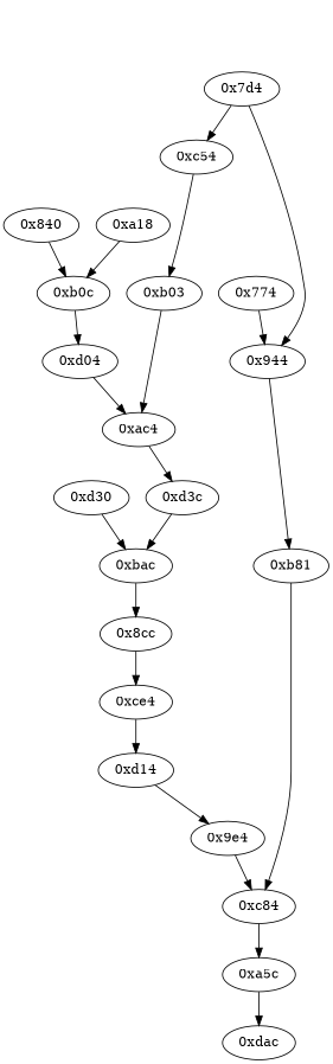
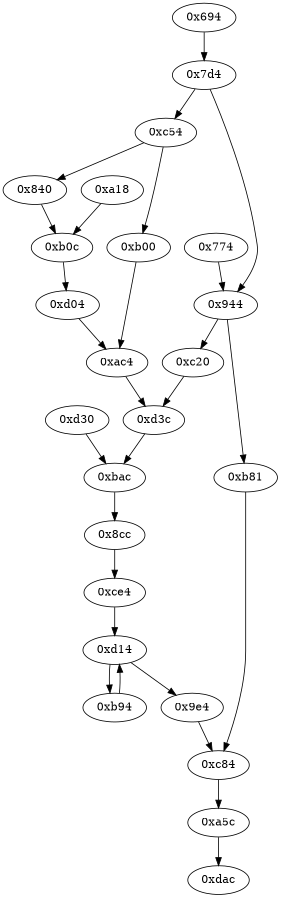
  strict digraph {
    node [opcode="[u'ldr', u'mov', u'b']"]
    "0xbac" [opcode="[u'ldr', u'ldr', u'cmp', u'mov', u'strb', u'ldr', u'ldr', u'ldr', u'add', u'sub', u'sub', u'mul', u'mov', u'eor', u'and', u'ldr', u'ldr', u'mov', u'cmp', u'mov', u'cmp', u'mov', u'mov', u'cmp', u'mov', u'mov', u'teq', u'mov', u'b']"]
    "0xd30"
    "0x8cc" [opcode="[u'ldrb', u'ldr', u'ldr', u'b']"]
    "0xce4" [opcode="[u'ldr', u'ldr', u'bl', u'ldr']"]
-   "0xb00" [opcode="[u'ldr', u'add', u'b']" label="0xb03"]
+   "0xb00" [opcode="[u'ldr', u'add', u'b']"]
    "0xac4" [opcode="[u'ldr', u'ldr', u'ldr', u'ldr', u'strb', u'ldr', u'add', u'add', u'sub', u'str', u'ldr', u'asr', u'add', u'asr', u'b']"]
    "0xd3c" [opcode="[u'ldr', u'str', u'ldr', u'str', u'ldr', u'ldr', u'ldr', u'sub', u'sub', u'add', u'mul', u'mov', u'eor', u'and', u'ldr', u'mov', u'ldr', u'cmp', u'mov', u'cmp', u'mov', u'mov', u'cmp', u'mov', u'mov', u'teq', u'mov', u'b']"]
    n8 [label="0xb81" opcode="[u'mov']"]
    "0xc84" [opcode="[u'ldr', u'mov', u'str', u'ldr', u'ldr', u'sub', u'mul', u'mov', u'eor', u'and', u'ldr', u'mov', u'ldr', u'cmp', u'mov', u'teq', u'ldr', u'mov', u'cmp', u'mov', u'mov']"]
    "0xa5c" [opcode="[u'ldr', u'ldr', u'mov', u'ldr', u'ldr', u'sub', u'cmp', u'mul', u'mov', u'mvn', u'mov', u'orr', u'ldr', u'cmn', u'mov', u'teq', u'ldr', u'b']"]
    "0xdac" [opcode="[u'ldr', u'ldr', u'ldr', u'ldr', u'ldr', u'sub', u'sub', u'pop']"]
    "0x944" [opcode="[u'sub', u'mov', u'ldr', u'str', u'mov', u'mov', u'cmp', u'ldr', u'mov', u'strb', u'ldr', u'ldr', u'ldr', u'cmp', u'mov', u'rsb', u'mvn', u'mul', u'ldr', u'mvn', u'mov', u'orr', u'cmn', u'mov', u'teq', u'ldr', u'mov', u'cmn', u'mov', u'b']"]
+   "0xc20" [opcode="[u'ldr', u'str', u'ldr', u'ldr', u'ldr', u'ldrb', u'str', u'mov', u'str', u'ldr']"]
    "0xc54" [opcode="[u'ldr', u'asr', u'add', u'bic', u'sub', u'str', u'ldr', u'ldr', u'ldr', u'cmp', u'mov', u'b']"]
    "0x840" [opcode="[u'ldr', u'ldr', u'ldr', u'sub', u'mul', u'mov', u'eor', u'and', u'ldr', u'mov', u'ldr', u'cmp', u'mov', u'cmp', u'mov', u'mov', u'cmp', u'mov', u'mov', u'teq', u'mov', u'b']"]
    "0xb0c" [opcode="[u'ldr', u'ldr', u'mov', u'sub', u'add', u'add', u'ldr', u'str', u'ldr', u'ldr', u'ldr', u'rsb', u'mvn', u'cmp', u'mul', u'mov', u'mvn', u'mov', u'orr', u'ldr', u'cmn', u'mov', u'teq', u'mov']"]
    "0xd04" [opcode="[u'ldr']"]
    "0xd14" [opcode="[u'str', u'ldr', u'ldr', u'ldr', u'cmp', u'mov', u'b']"]
    "0x9e4"
+   "0xb94" [opcode="[u'ldr', u'ldr', u'ldrb', u'bl', u'ldr', u'b']"]
    "0x774" [opcode="[u'ldr', u'cmp', u'mov', u'mov']"]
+   "0x694" [opcode="[u'push', u'add', u'sub', u'str', u'ldr', u'str', u'mvn', u'ldr', u'ldr', u'str', u'ldr', u'ldr', u'ldr', u'sub', u'sub', u'add', u'mul', u'mov', u'eor', u'tst', u'ldr', u'mov', u'mov', u'strb', u'ldr', u'cmp', u'mov', u'strb', u'ldr', u'ldr', u'str', u'ldr', u'str', u'ldr', u'str', u'ldr', u'str', u'ldr', u'ldr', u'str', u'ldr', u'str', u'ldr', u'ldr', u'ldr', u'ldr', u'ldr', u'str', u'ldr', u'add', u'str', u'str', u'str', u'str', u'str', u'b']"]
    "0x7d4" [opcode="[u'ldrb', u'ldrb', u'ldr', u'cmp', u'mov', u'mov', u'cmp', u'mov', u'teq', u'mov', u'b']"]
    "0xa18" [opcode="[u'ldr', u'ldr', u'ldr', u'ldr', u'ldr', u'ldr', u'b']"]
    "0xbac" -> "0x8cc"
    "0xd30" -> "0xbac"
    "0x8cc" -> "0xce4"
    "0xce4" -> "0xd14"
    "0xb00" -> "0xac4"
    "0xac4" -> "0xd3c"
    "0xd3c" -> "0xbac"
    n8 -> "0xc84"
    "0xc84" -> "0xa5c"
    "0xa5c" -> "0xdac"
    "0x944" -> n8
+   "0x944" -> "0xc20"
+   "0xc20" -> "0xd3c"
    "0xc54" -> "0xb00"
+   "0xc54" -> "0x840"
    "0x840" -> "0xb0c"
    "0xb0c" -> "0xd04"
    "0xd04" -> "0xac4"
    "0xd14" -> "0x9e4"
+   "0xd14" -> "0xb94"
    "0x9e4" -> "0xc84"
+   "0xb94" -> "0xd14"
    "0x774" -> "0x944"
+   "0x694" -> "0x7d4"
    "0x7d4" -> "0x944"
    "0x7d4" -> "0xc54"
    "0xa18" -> "0xb0c"
  }
